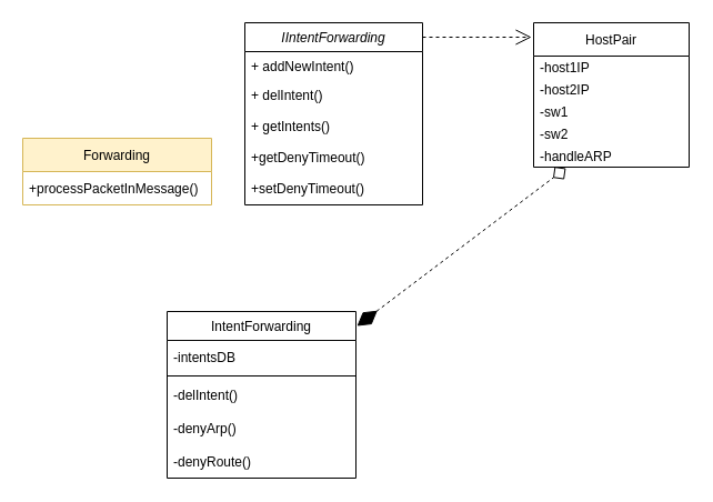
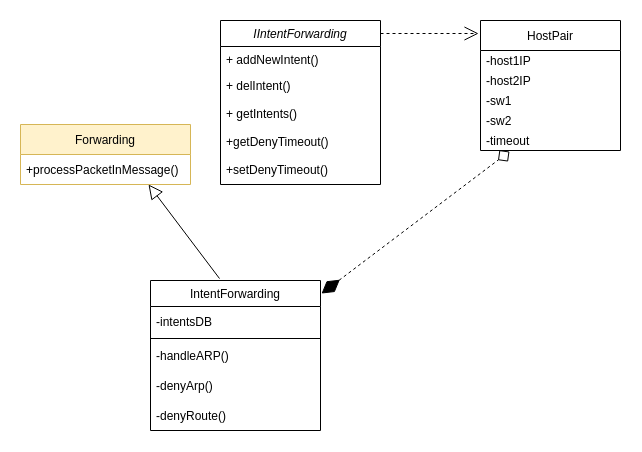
  <mxCell id="0" />
  <mxCell id="1" parent="0" />
  <mxCell id="2" value="IIntentForwarding" style="swimlane;fontStyle=2;align=center;verticalAlign=top;childLayout=stackLayout;horizontal=1;startSize=26;horizontalStack=0;resizeParent=1;resizeLast=0;collapsible=1;marginBottom=0;rounded=0;shadow=0;strokeWidth=1;" parent="1" vertex="1"><mxGeometry x="220" y="20" width="160" height="164" as="geometry"><mxRectangle x="230" y="140" width="160" height="26" as="alternateBounds" /></mxGeometry></mxCell>
  <mxCell id="3" value="+ addNewIntent()" style="text;align=left;verticalAlign=top;spacingLeft=4;spacingRight=4;overflow=hidden;rotatable=0;points=[[0,0.5],[1,0.5]];portConstraint=eastwest;rounded=0;shadow=0;html=0;" parent="2" vertex="1"><mxGeometry y="26" width="160" height="26" as="geometry" /></mxCell>
  <mxCell id="4" value="+ delIntent()&#10;" style="text;align=left;verticalAlign=top;spacingLeft=4;spacingRight=4;overflow=hidden;rotatable=0;points=[[0,0.5],[1,0.5]];portConstraint=eastwest;rounded=0;shadow=0;html=0;" parent="2" vertex="1"><mxGeometry y="52" width="160" height="28" as="geometry" /></mxCell>
  <mxCell id="5" value="+ getIntents()&#10;" style="text;align=left;verticalAlign=top;spacingLeft=4;spacingRight=4;overflow=hidden;rotatable=0;points=[[0,0.5],[1,0.5]];portConstraint=eastwest;rounded=0;shadow=0;html=0;" parent="2" vertex="1"><mxGeometry y="80" width="160" height="28" as="geometry" /></mxCell>
  <mxCell id="6" value="+getDenyTimeout()" style="text;align=left;verticalAlign=top;spacingLeft=4;spacingRight=4;overflow=hidden;rotatable=0;points=[[0,0.5],[1,0.5]];portConstraint=eastwest;rounded=0;shadow=0;html=0;" vertex="1" parent="2"><mxGeometry y="108" width="160" height="28" as="geometry" /></mxCell>
  <mxCell id="7" value="+setDenyTimeout()" style="text;align=left;verticalAlign=top;spacingLeft=4;spacingRight=4;overflow=hidden;rotatable=0;points=[[0,0.5],[1,0.5]];portConstraint=eastwest;rounded=0;shadow=0;html=0;" vertex="1" parent="2"><mxGeometry y="136" width="160" height="28" as="geometry" /></mxCell>
  <mxCell id="8" value="IntentForwarding" style="swimlane;fontStyle=0;align=center;verticalAlign=top;childLayout=stackLayout;horizontal=1;startSize=26;horizontalStack=0;resizeParent=1;resizeLast=0;collapsible=1;marginBottom=0;rounded=0;shadow=0;strokeWidth=1;" parent="1" vertex="1"><mxGeometry x="150" y="280" width="170" height="150" as="geometry"><mxRectangle x="130" y="380" width="160" height="26" as="alternateBounds" /></mxGeometry></mxCell>
  <mxCell id="9" value="-intentsDB" style="text;strokeColor=none;fillColor=none;align=left;verticalAlign=middle;spacingLeft=4;spacingRight=4;overflow=hidden;points=[[0,0.5],[1,0.5]];portConstraint=eastwest;rotatable=0;" vertex="1" parent="8"><mxGeometry y="26" width="170" height="30" as="geometry" /></mxCell>
  <mxCell id="10" value="" style="line;html=1;strokeWidth=1;align=left;verticalAlign=middle;spacingTop=-1;spacingLeft=3;spacingRight=3;rotatable=0;labelPosition=right;points=[];portConstraint=eastwest;" parent="8" vertex="1"><mxGeometry y="56" width="170" height="4" as="geometry" /></mxCell>
- <mxCell id="11" value="-delIntent()" style="text;strokeColor=none;fillColor=none;align=left;verticalAlign=middle;spacingLeft=4;spacingRight=4;overflow=hidden;points=[[0,0.5],[1,0.5]];portConstraint=eastwest;rotatable=0;" vertex="1" parent="8"><mxGeometry y="60" width="170" height="30" as="geometry" /></mxCell>
+ <mxCell id="11" value="-handleARP()" style="text;strokeColor=none;fillColor=none;align=left;verticalAlign=middle;spacingLeft=4;spacingRight=4;overflow=hidden;points=[[0,0.5],[1,0.5]];portConstraint=eastwest;rotatable=0;" vertex="1" parent="8"><mxGeometry y="60" width="170" height="30" as="geometry" /></mxCell>
  <mxCell id="12" value="-denyArp()" style="text;strokeColor=none;fillColor=none;align=left;verticalAlign=middle;spacingLeft=4;spacingRight=4;overflow=hidden;points=[[0,0.5],[1,0.5]];portConstraint=eastwest;rotatable=0;" vertex="1" parent="8"><mxGeometry y="90" width="170" height="30" as="geometry" /></mxCell>
  <mxCell id="13" value="-denyRoute()" style="text;strokeColor=none;fillColor=none;align=left;verticalAlign=middle;spacingLeft=4;spacingRight=4;overflow=hidden;points=[[0,0.5],[1,0.5]];portConstraint=eastwest;rotatable=0;" vertex="1" parent="8"><mxGeometry y="120" width="170" height="30" as="geometry" /></mxCell>
+ <mxCell id="14" value="" style="endArrow=block;endFill=0;endSize=12;html=1;rounded=0;exitX=0.406;exitY=-0.013;exitDx=0;exitDy=0;entryX=0.753;entryY=1;entryDx=0;entryDy=0;entryPerimeter=0;exitPerimeter=0;" parent="1" source="8" target="16" edge="1"><mxGeometry width="160" relative="1" as="geometry"><mxPoint x="140" y="540" as="sourcePoint" /><mxPoint x="118.671" y="132" as="targetPoint" /></mxGeometry></mxCell>
  <mxCell id="15" value="Forwarding" style="swimlane;fontStyle=0;childLayout=stackLayout;horizontal=1;startSize=30;horizontalStack=0;resizeParent=1;resizeParentMax=0;resizeLast=0;collapsible=1;marginBottom=0;fillColor=#fff2cc;strokeColor=#d6b656;" parent="1" vertex="1"><mxGeometry x="20" y="124" width="170" height="60" as="geometry" /></mxCell>
  <mxCell id="16" value="+processPacketInMessage()" style="text;strokeColor=none;fillColor=none;align=left;verticalAlign=middle;spacingLeft=4;spacingRight=4;overflow=hidden;points=[[0,0.5],[1,0.5]];portConstraint=eastwest;rotatable=0;" parent="15" vertex="1"><mxGeometry y="30" width="170" height="30" as="geometry" /></mxCell>
  <mxCell id="17" value="HostPair" style="swimlane;fontStyle=0;childLayout=stackLayout;horizontal=1;startSize=30;horizontalStack=0;resizeParent=1;resizeParentMax=0;resizeLast=0;collapsible=1;marginBottom=0;" vertex="1" parent="1"><mxGeometry x="480" y="20" width="140" height="130" as="geometry"><mxRectangle x="470" y="350" width="80" height="30" as="alternateBounds" /></mxGeometry></mxCell>
  <mxCell id="18" value="-host1IP" style="text;strokeColor=none;fillColor=none;align=left;verticalAlign=middle;spacingLeft=4;spacingRight=4;overflow=hidden;points=[[0,0.5],[1,0.5]];portConstraint=eastwest;rotatable=0;fontSize=12;spacing=2;" vertex="1" parent="17"><mxGeometry y="30" width="140" height="20" as="geometry" /></mxCell>
  <mxCell id="19" value="-host2IP" style="text;strokeColor=none;fillColor=none;align=left;verticalAlign=middle;spacingLeft=4;spacingRight=4;overflow=hidden;points=[[0,0.5],[1,0.5]];portConstraint=eastwest;rotatable=0;fontSize=12;spacing=2;" vertex="1" parent="17"><mxGeometry y="50" width="140" height="20" as="geometry" /></mxCell>
  <mxCell id="20" value="-sw1" style="text;strokeColor=none;fillColor=none;align=left;verticalAlign=middle;spacingLeft=4;spacingRight=4;overflow=hidden;points=[[0,0.5],[1,0.5]];portConstraint=eastwest;rotatable=0;fontSize=12;spacing=2;" vertex="1" parent="17"><mxGeometry y="70" width="140" height="20" as="geometry" /></mxCell>
  <mxCell id="21" value="-sw2" style="text;strokeColor=none;fillColor=none;align=left;verticalAlign=middle;spacingLeft=4;spacingRight=4;overflow=hidden;points=[[0,0.5],[1,0.5]];portConstraint=eastwest;rotatable=0;fontSize=12;spacing=2;" vertex="1" parent="17"><mxGeometry y="90" width="140" height="20" as="geometry" /></mxCell>
- <mxCell id="22" value="-handleARP" style="text;strokeColor=none;fillColor=none;align=left;verticalAlign=middle;spacingLeft=4;spacingRight=4;overflow=hidden;points=[[0,0.5],[1,0.5]];portConstraint=eastwest;rotatable=0;fontSize=12;spacing=2;" vertex="1" parent="17"><mxGeometry y="110" width="140" height="20" as="geometry" /></mxCell>
+ <mxCell id="22" value="-timeout" style="text;strokeColor=none;fillColor=none;align=left;verticalAlign=middle;spacingLeft=4;spacingRight=4;overflow=hidden;points=[[0,0.5],[1,0.5]];portConstraint=eastwest;rotatable=0;fontSize=12;spacing=2;" vertex="1" parent="17"><mxGeometry y="110" width="140" height="20" as="geometry" /></mxCell>
  <mxCell id="23" style="rounded=0;orthogonalLoop=1;jettySize=auto;html=1;dashed=1;endArrow=open;endFill=0;endSize=12;entryX=-0.014;entryY=0.1;entryDx=0;entryDy=0;entryPerimeter=0;" edge="1" parent="1" target="17"><mxGeometry relative="1" as="geometry"><mxPoint x="380" y="33" as="sourcePoint" /></mxGeometry></mxCell>
  <mxCell id="24" style="edgeStyle=none;rounded=0;orthogonalLoop=1;jettySize=auto;html=1;exitX=1.006;exitY=0.087;exitDx=0;exitDy=0;entryX=0.207;entryY=1.05;entryDx=0;entryDy=0;entryPerimeter=0;dashed=1;startArrow=diamondThin;startFill=1;endArrow=diamond;endFill=0;startSize=20;endSize=12;targetPerimeterSpacing=0;exitPerimeter=0;" edge="1" parent="1" source="8" target="22"><mxGeometry relative="1" as="geometry" /></mxCell>
